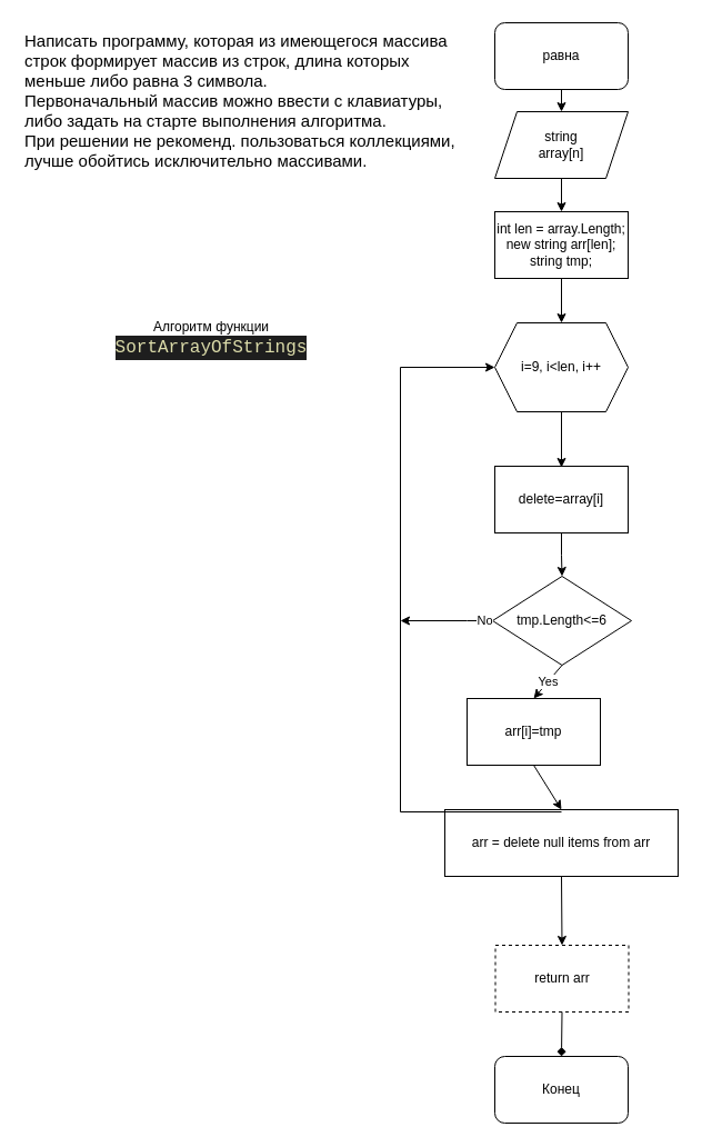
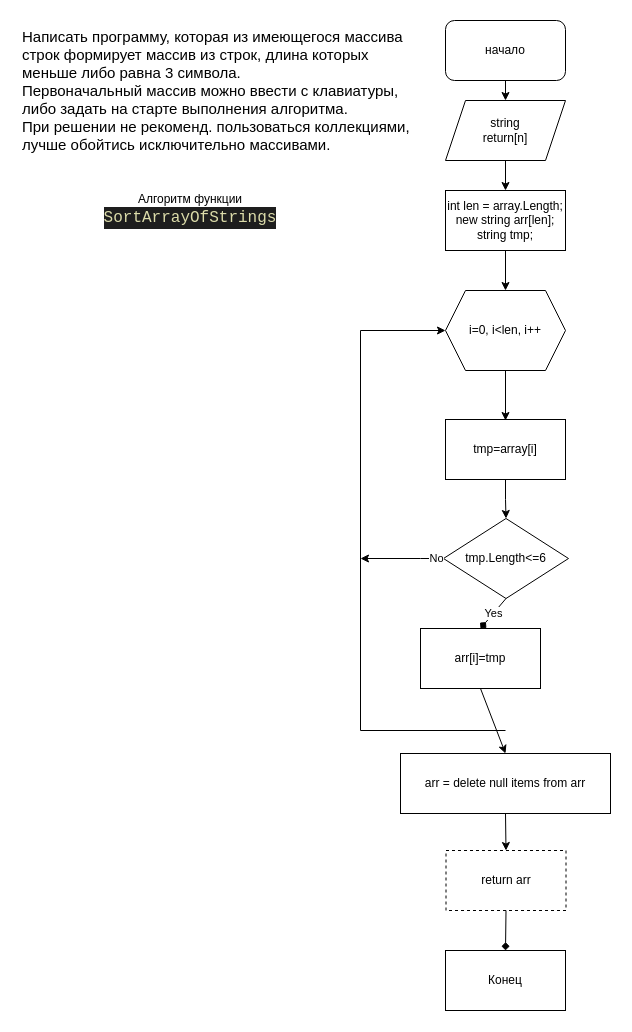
  <mxCell id="0" />
  <mxCell id="1" parent="0" />
- <mxCell id="2" value="равна" style="rounded=1;whiteSpace=wrap;html=1;" parent="1" vertex="1"><mxGeometry x="445" y="20" width="120" height="60" as="geometry" /></mxCell>
+ <mxCell id="2" value="начало" style="rounded=1;whiteSpace=wrap;html=1;" parent="1" vertex="1"><mxGeometry x="445" y="20" width="120" height="60" as="geometry" /></mxCell>
  <mxCell id="3" value="" style="endArrow=classic;html=1;rounded=0;exitX=0.5;exitY=1;exitDx=0;exitDy=0;" parent="1" source="2" edge="1"><mxGeometry width="50" height="50" relative="1" as="geometry"><mxPoint x="495" y="360" as="sourcePoint" /><mxPoint x="505" y="100" as="targetPoint" /></mxGeometry></mxCell>
- <mxCell id="4" value="Конец" style="rounded=1;whiteSpace=wrap;html=1;" parent="1" vertex="1"><mxGeometry x="445" y="950" width="120" height="60" as="geometry" /></mxCell>
- <mxCell id="5" value="string&lt;br&gt;array[n]" style="shape=parallelogram;perimeter=parallelogramPerimeter;whiteSpace=wrap;html=1;fixedSize=1;" parent="1" vertex="1"><mxGeometry x="445" y="100" width="120" height="60" as="geometry" /></mxCell>
+ <mxCell id="4" value="Конец" style="whiteSpace=wrap;html=1;rounded=0;" parent="1" vertex="1"><mxGeometry x="445" y="950" width="120" height="60" as="geometry" /></mxCell>
+ <mxCell id="5" value="string&lt;br&gt;return[n]" style="shape=parallelogram;perimeter=parallelogramPerimeter;whiteSpace=wrap;html=1;fixedSize=1;" parent="1" vertex="1"><mxGeometry x="445" y="100" width="120" height="60" as="geometry" /></mxCell>
  <mxCell id="6" value="int len = array.Length;&lt;br&gt;new string arr[len];&lt;br&gt;string tmp;" style="rounded=0;whiteSpace=wrap;html=1;" parent="1" vertex="1"><mxGeometry x="445" y="190" width="120" height="60" as="geometry" /></mxCell>
  <mxCell id="7" value="" style="endArrow=classic;html=1;rounded=0;exitX=0.5;exitY=1;exitDx=0;exitDy=0;entryX=0.5;entryY=0;entryDx=0;entryDy=0;" parent="1" source="5" target="6" edge="1"><mxGeometry width="50" height="50" relative="1" as="geometry"><mxPoint x="525" y="240" as="sourcePoint" /><mxPoint x="575" y="190" as="targetPoint" /></mxGeometry></mxCell>
  <mxCell id="8" value="" style="endArrow=classic;html=1;rounded=0;exitX=0.5;exitY=1;exitDx=0;exitDy=0;" parent="1" source="6" edge="1"><mxGeometry width="50" height="50" relative="1" as="geometry"><mxPoint x="505" y="300" as="sourcePoint" /><mxPoint x="505" y="290" as="targetPoint" /></mxGeometry></mxCell>
  <mxCell id="9" value="&lt;div style=&quot;font-size: 15px;&quot;&gt;Написать программу, которая из имеющегося массива строк формирует массив из строк, длина которых меньше либо равна 3 символа.&amp;nbsp;&lt;/div&gt;&lt;div style=&quot;font-size: 15px;&quot;&gt;Первоначальный массив можно ввести с клавиатуры, либо задать на старте выполнения алгоритма.&lt;/div&gt;&lt;div style=&quot;font-size: 15px;&quot;&gt;При решении не рекоменд. пользоваться коллекциями, лучше обойтись исключительно массивами.&lt;/div&gt;" style="text;html=1;strokeColor=none;fillColor=none;align=left;verticalAlign=middle;whiteSpace=wrap;rounded=0;fontSize=15;" parent="1" vertex="1"><mxGeometry x="20" y="20" width="390" height="140" as="geometry" /></mxCell>
- <mxCell id="10" value="i=9, i&amp;lt;len, i++" style="shape=hexagon;perimeter=hexagonPerimeter2;whiteSpace=wrap;html=1;fixedSize=1;" parent="1" vertex="1"><mxGeometry x="445" y="290" width="120" height="80" as="geometry" /></mxCell>
+ <mxCell id="10" value="i=0, i&amp;lt;len, i++" style="shape=hexagon;perimeter=hexagonPerimeter2;whiteSpace=wrap;html=1;fixedSize=1;" parent="1" vertex="1"><mxGeometry x="445" y="290" width="120" height="80" as="geometry" /></mxCell>
  <mxCell id="11" value="tmp.Length&amp;lt;=6" style="rhombus;whiteSpace=wrap;html=1;" parent="1" vertex="1"><mxGeometry x="443" y="518" width="125" height="80" as="geometry" /></mxCell>
  <mxCell id="12" value="arr[i]=tmp" style="rounded=0;whiteSpace=wrap;html=1;" parent="1" vertex="1"><mxGeometry x="420" y="628" width="120" height="60" as="geometry" /></mxCell>
  <mxCell id="13" value="" style="endArrow=classic;html=1;rounded=0;exitX=0.5;exitY=1;exitDx=0;exitDy=0;" parent="1" source="10" edge="1"><mxGeometry width="50" height="50" relative="1" as="geometry"><mxPoint x="565" y="390" as="sourcePoint" /><mxPoint x="505" y="420" as="targetPoint" /></mxGeometry></mxCell>
- <mxCell id="14" value="Yes" style="endArrow=classic;html=1;rounded=0;exitX=0.5;exitY=1;exitDx=0;exitDy=0;entryX=0.5;entryY=0;entryDx=0;entryDy=0;" parent="1" source="11" target="12" edge="1"><mxGeometry width="50" height="50" relative="1" as="geometry"><mxPoint x="565" y="488" as="sourcePoint" /><mxPoint x="615" y="438" as="targetPoint" /></mxGeometry></mxCell>
+ <mxCell id="14" value="Yes" style="endArrow=diamond;html=1;rounded=0;exitX=0.5;exitY=1;exitDx=0;exitDy=0;entryX=0.5;entryY=0;entryDx=0;entryDy=0;" parent="1" source="11" target="12" edge="1"><mxGeometry width="50" height="50" relative="1" as="geometry"><mxPoint x="565" y="488" as="sourcePoint" /><mxPoint x="615" y="438" as="targetPoint" /></mxGeometry></mxCell>
  <mxCell id="15" value="No" style="endArrow=classic;html=1;rounded=0;exitX=0;exitY=0.5;exitDx=0;exitDy=0;" parent="1" source="11" edge="1"><mxGeometry x="-0.831" width="50" height="50" relative="1" as="geometry"><mxPoint x="565" y="488" as="sourcePoint" /><mxPoint x="360" y="558" as="targetPoint" /><Array as="points"><mxPoint x="420" y="558" /></Array><mxPoint as="offset" /></mxGeometry></mxCell>
- <mxCell id="16" value="arr = delete null items from arr" style="rounded=0;whiteSpace=wrap;html=1;" parent="1" vertex="1"><mxGeometry x="400" y="728" width="210" height="60" as="geometry" /></mxCell>
+ <mxCell id="16" value="arr = delete null items from arr" style="rounded=0;whiteSpace=wrap;html=1;" parent="1" vertex="1"><mxGeometry x="400" y="753" width="210" height="60" as="geometry" /></mxCell>
  <mxCell id="17" value="" style="endArrow=classic;html=1;rounded=0;exitX=0.5;exitY=1;exitDx=0;exitDy=0;entryX=0.5;entryY=0;entryDx=0;entryDy=0;" parent="1" source="12" target="16" edge="1"><mxGeometry width="50" height="50" relative="1" as="geometry"><mxPoint x="380" y="658" as="sourcePoint" /><mxPoint x="505" y="732.64" as="targetPoint" /></mxGeometry></mxCell>
  <mxCell id="18" value="" style="endArrow=classic;html=1;rounded=0;entryX=0;entryY=0.5;entryDx=0;entryDy=0;" parent="1" target="10" edge="1"><mxGeometry width="50" height="50" relative="1" as="geometry"><mxPoint x="505" y="730" as="sourcePoint" /><mxPoint x="430" y="510" as="targetPoint" /><Array as="points"><mxPoint x="360" y="730" /><mxPoint x="360" y="330" /></Array></mxGeometry></mxCell>
- <mxCell id="19" value="Алгоритм функции&lt;br&gt;&lt;div style=&quot;color: rgb(212, 212, 212); background-color: rgb(30, 30, 30); font-family: Consolas, &amp;quot;Courier New&amp;quot;, monospace; font-size: 16px; line-height: 22px;&quot;&gt;&lt;span style=&quot;color: #dcdcaa;&quot;&gt;SortArrayOfStrings&lt;/span&gt;&lt;/div&gt;" style="text;html=1;strokeColor=none;fillColor=none;align=center;verticalAlign=middle;whiteSpace=wrap;rounded=0;" vertex="1" parent="1"><mxGeometry x="90" y="285" width="200" height="40" as="geometry" /></mxCell>
+ <mxCell id="19" value="Алгоритм функции&lt;br&gt;&lt;div style=&quot;color: rgb(212, 212, 212); background-color: rgb(30, 30, 30); font-family: Consolas, &amp;quot;Courier New&amp;quot;, monospace; font-size: 16px; line-height: 22px;&quot;&gt;&lt;span style=&quot;color: #dcdcaa;&quot;&gt;SortArrayOfStrings&lt;/span&gt;&lt;/div&gt;" style="text;html=1;strokeColor=none;fillColor=none;align=center;verticalAlign=middle;whiteSpace=wrap;rounded=0;" vertex="1" parent="1"><mxGeometry x="90" y="190" width="200" height="40" as="geometry" /></mxCell>
  <mxCell id="20" value="" style="edgeStyle=orthogonalEdgeStyle;rounded=0;orthogonalLoop=1;jettySize=auto;html=1;" edge="1" parent="1" source="21" target="11"><mxGeometry relative="1" as="geometry" /></mxCell>
- <mxCell id="21" value="delete=array[i]" style="rounded=0;whiteSpace=wrap;html=1;" vertex="1" parent="1"><mxGeometry x="445" y="419" width="120" height="60" as="geometry" /></mxCell>
+ <mxCell id="21" value="tmp=array[i]" style="rounded=0;whiteSpace=wrap;html=1;" vertex="1" parent="1"><mxGeometry x="445" y="419" width="120" height="60" as="geometry" /></mxCell>
  <mxCell id="22" value="return arr" style="rounded=0;whiteSpace=wrap;html=1;dashed=1;" vertex="1" parent="1"><mxGeometry x="445.5" y="850" width="120" height="60" as="geometry" /></mxCell>
  <mxCell id="23" value="" style="endArrow=classic;html=1;rounded=0;exitX=0.5;exitY=1;exitDx=0;exitDy=0;entryX=0.5;entryY=0;entryDx=0;entryDy=0;" edge="1" parent="1" source="16" target="22"><mxGeometry width="50" height="50" relative="1" as="geometry"><mxPoint x="560" y="920" as="sourcePoint" /><mxPoint x="610" y="870" as="targetPoint" /></mxGeometry></mxCell>
  <mxCell id="24" value="" style="endArrow=diamond;html=1;rounded=0;exitX=0.5;exitY=1;exitDx=0;exitDy=0;entryX=0.5;entryY=0;entryDx=0;entryDy=0;" edge="1" parent="1" source="22" target="4"><mxGeometry width="50" height="50" relative="1" as="geometry"><mxPoint x="560" y="920" as="sourcePoint" /><mxPoint x="610" y="870" as="targetPoint" /></mxGeometry></mxCell>
